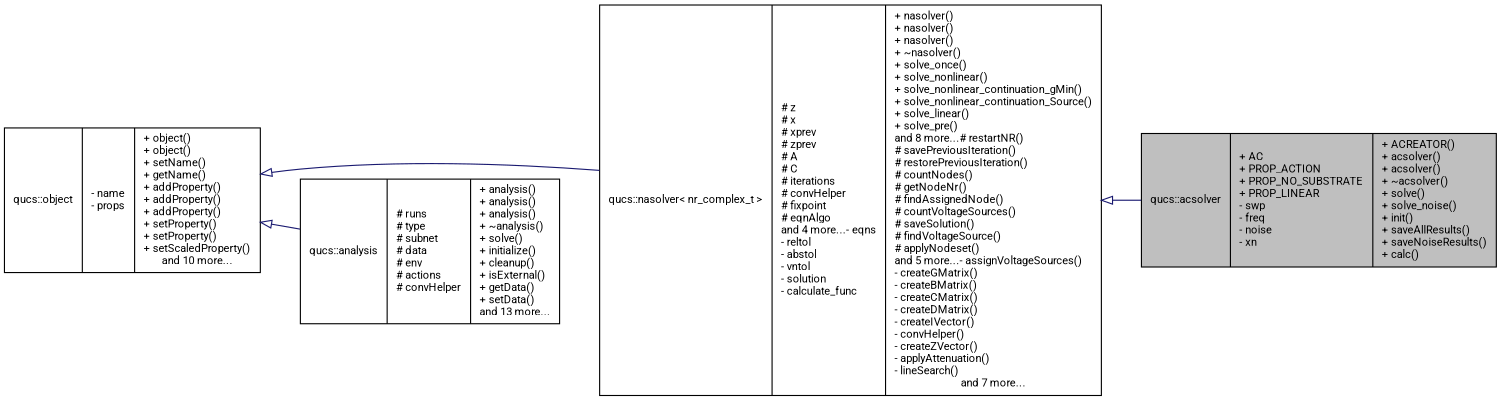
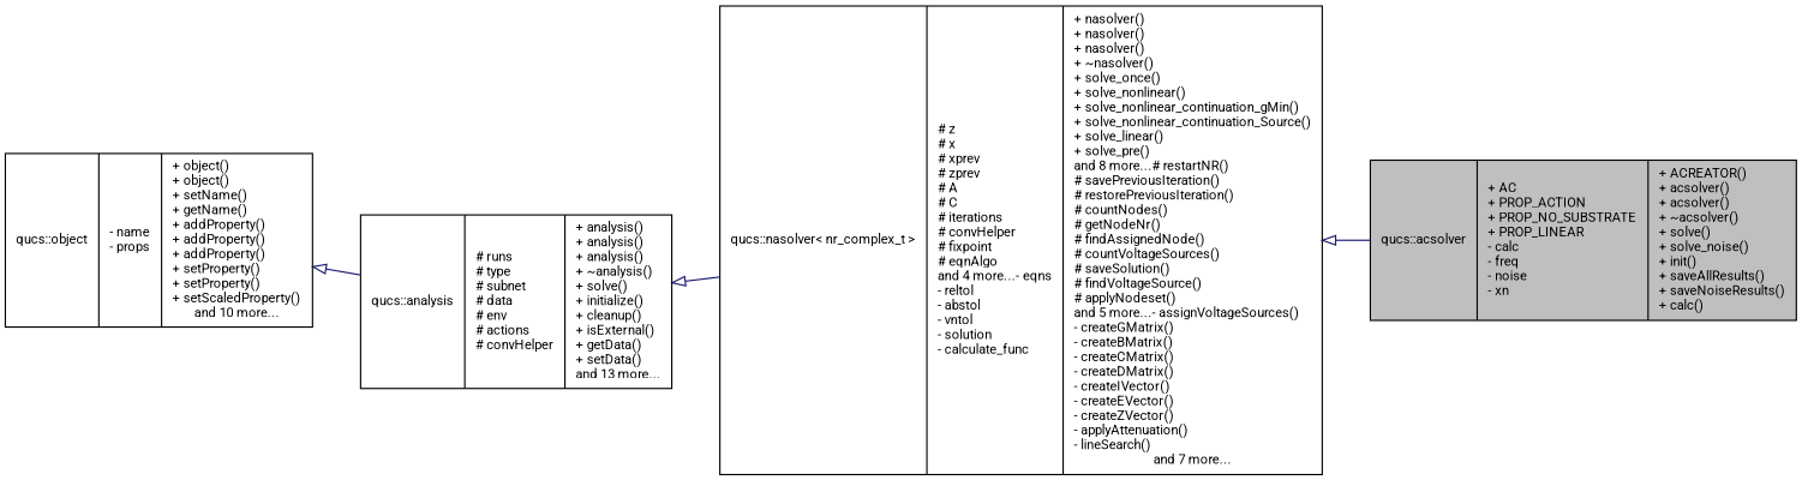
  digraph {
    fontname=Roboto
    rankdir=LR
    node [color=black fillcolor=white fontname=Roboto fontsize=10 shape=record style=filled]
    edge [arrowtail=onormal color=midnightblue dir=back fontname=Roboto fontsize=10 labelfontname=Helvetica labelfontsize=10 style=solid]
-   n1 [fillcolor=grey75 fontcolor=black height=0.2 label="{qucs::acsolver\n|+ AC\l+ PROP_ACTION\l+ PROP_NO_SUBSTRATE\l+ PROP_LINEAR\l- swp\l- freq\l- noise\l- xn\l|+ ACREATOR()\l+ acsolver()\l+ acsolver()\l+ ~acsolver()\l+ solve()\l+ solve_noise()\l+ init()\l+ saveAllResults()\l+ saveNoiseResults()\l+ calc()\l}" width=0.4]
-   n2 [height=0.2 label="{qucs::nasolver\< nr_complex_t \>\n|# z\l# x\l# xprev\l# zprev\l# A\l# C\l# iterations\l# convHelper\l# fixpoint\l# eqnAlgo\land 4 more...- eqns\l- reltol\l- abstol\l- vntol\l- solution\l- calculate_func\l|+ nasolver()\l+ nasolver()\l+ nasolver()\l+ ~nasolver()\l+ solve_once()\l+ solve_nonlinear()\l+ solve_nonlinear_continuation_gMin()\l+ solve_nonlinear_continuation_Source()\l+ solve_linear()\l+ solve_pre()\land 8 more...# restartNR()\l# savePreviousIteration()\l# restorePreviousIteration()\l# countNodes()\l# getNodeNr()\l# findAssignedNode()\l# countVoltageSources()\l# saveSolution()\l# findVoltageSource()\l# applyNodeset()\land 5 more...- assignVoltageSources()\l- createGMatrix()\l- createBMatrix()\l- createCMatrix()\l- createDMatrix()\l- createIVector()\l- convHelper()\l- createZVector()\l- applyAttenuation()\l- lineSearch()\land 7 more...}" width=0.4]
+   n1 [fillcolor=grey75 fontcolor=black height=0.2 label="{qucs::acsolver\n|+ AC\l+ PROP_ACTION\l+ PROP_NO_SUBSTRATE\l+ PROP_LINEAR\l- calc\l- freq\l- noise\l- xn\l|+ ACREATOR()\l+ acsolver()\l+ acsolver()\l+ ~acsolver()\l+ solve()\l+ solve_noise()\l+ init()\l+ saveAllResults()\l+ saveNoiseResults()\l+ calc()\l}" width=0.4]
+   n2 [height=0.2 label="{qucs::nasolver\< nr_complex_t \>\n|# z\l# x\l# xprev\l# zprev\l# A\l# C\l# iterations\l# convHelper\l# fixpoint\l# eqnAlgo\land 4 more...- eqns\l- reltol\l- abstol\l- vntol\l- solution\l- calculate_func\l|+ nasolver()\l+ nasolver()\l+ nasolver()\l+ ~nasolver()\l+ solve_once()\l+ solve_nonlinear()\l+ solve_nonlinear_continuation_gMin()\l+ solve_nonlinear_continuation_Source()\l+ solve_linear()\l+ solve_pre()\land 8 more...# restartNR()\l# savePreviousIteration()\l# restorePreviousIteration()\l# countNodes()\l# getNodeNr()\l# findAssignedNode()\l# countVoltageSources()\l# saveSolution()\l# findVoltageSource()\l# applyNodeset()\land 5 more...- assignVoltageSources()\l- createGMatrix()\l- createBMatrix()\l- createCMatrix()\l- createDMatrix()\l- createIVector()\l- createEVector()\l- createZVector()\l- applyAttenuation()\l- lineSearch()\land 7 more...}" width=0.4]
    n3 [height=0.2 label="{qucs::analysis\n|# runs\l# type\l# subnet\l# data\l# env\l# actions\l# convHelper\l|+ analysis()\l+ analysis()\l+ analysis()\l+ ~analysis()\l+ solve()\l+ initialize()\l+ cleanup()\l+ isExternal()\l+ getData()\l+ setData()\land 13 more...}" width=0.4]
    n4 [height=0.2 label="{qucs::object\n|- name\l- props\l|+ object()\l+ object()\l+ setName()\l+ getName()\l+ addProperty()\l+ addProperty()\l+ addProperty()\l+ setProperty()\l+ setProperty()\l+ setScaledProperty()\land 10 more...}" width=0.4]
    n2 -> n1
-   n4 -> n2
+   n3 -> n2
    n4 -> n3
  }
